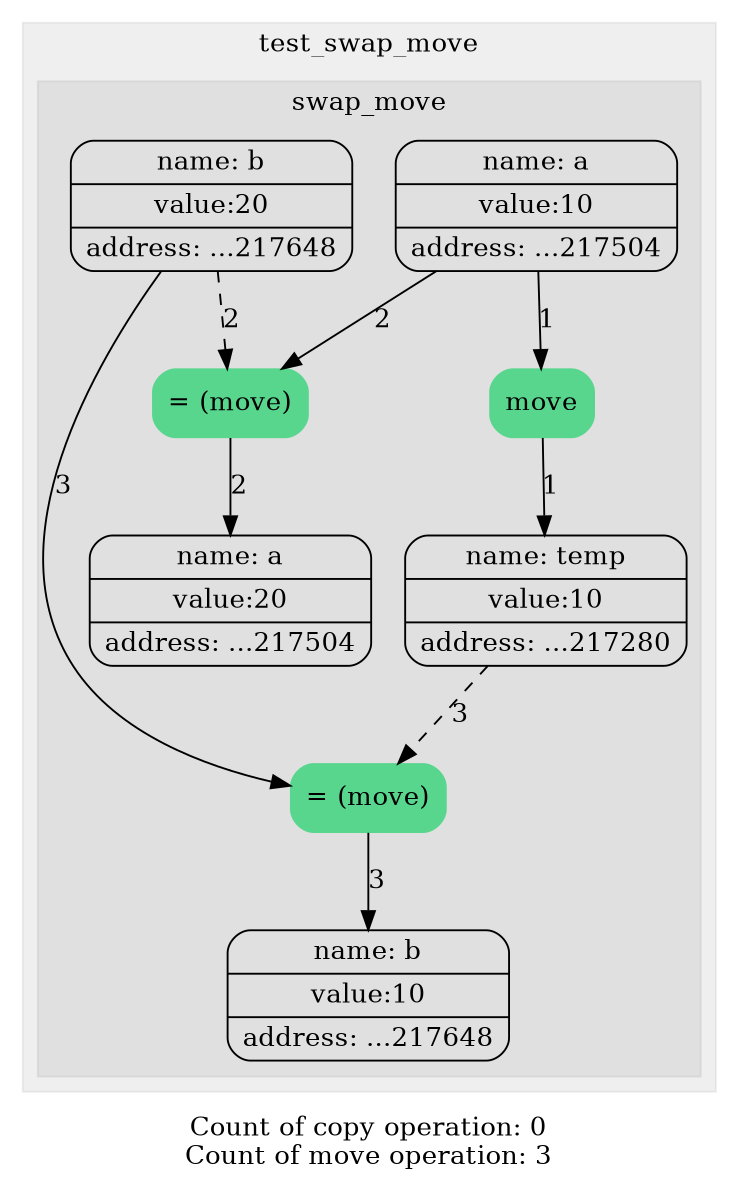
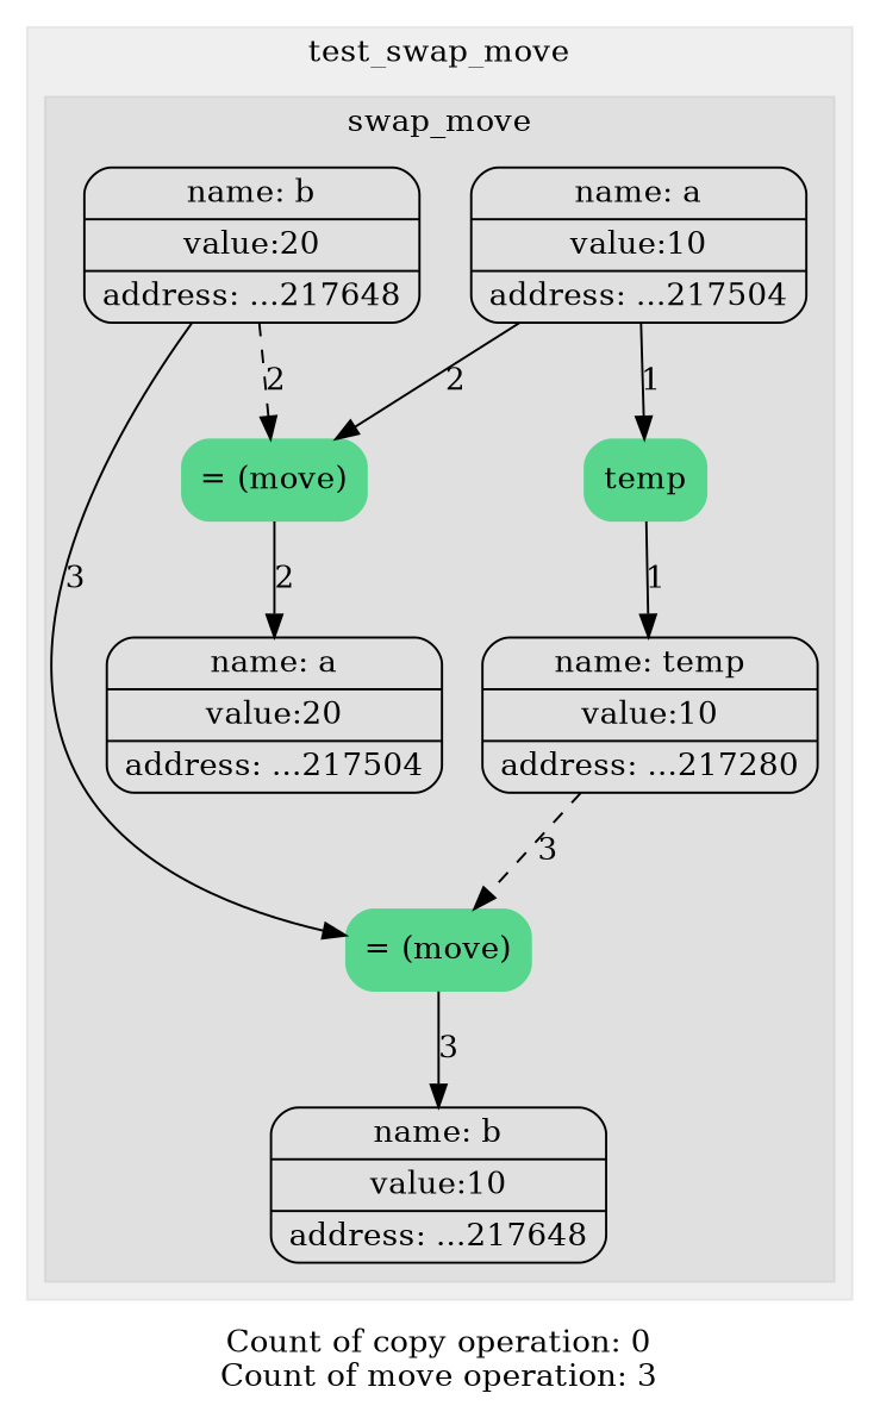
  digraph {
    label="Count of copy operation: 0\nCount of move operation: 3"
    trankdir=HR
    node [shape=Mrecord]
    n1 [label="{ {name: a} | {value:10} | {address: ...217504}} "]
-   n2 [color="#58D68D" label=move style=filled]
+   n2 [color="#58D68D" label=temp style=filled]
    n3 [color="#58D68D" label="= (move)" style=filled]
    n4 [label="{ {name: b} | {value:20} | {address: ...217648}} "]
    n5 [color="#58D68D" label="= (move)" style=filled]
    n6 [label="{ {name: temp} | {value:10} | {address: ...217280}} "]
    n7 [label="{ {name: a} | {value:20} | {address: ...217504}} "]
    n8 [label="{ {name: b} | {value:10} | {address: ...217648}} "]
    subgraph cluster_1 {
      color="#00000010"
      label=test_swap_move
      style=filled
      subgraph cluster_2 {
        color="#00000010"
        label=swap_move
        style=filled
        n1
        n2
        n3
        n4
        n5
        n6
        n7
        n8
      }
    }
    n1 -> n2 [label=1]
    n1 -> n3 [label=2]
    n2 -> n6 [label=1]
    n3 -> n7 [label=2]
    n4 -> n3 [label=2 style=dashed]
    n4 -> n5 [label=3]
    n5 -> n8 [label=3]
    n6 -> n5 [label=3 style=dashed]
  }
